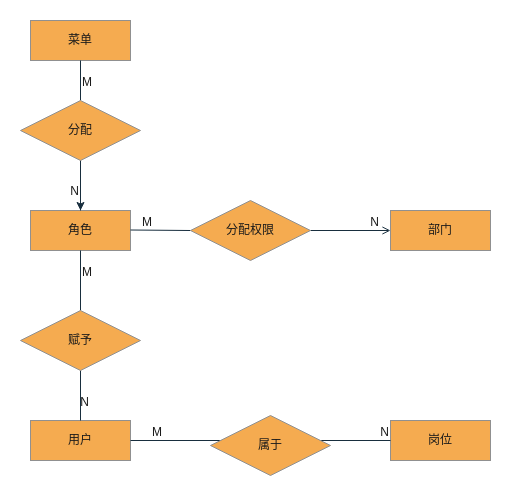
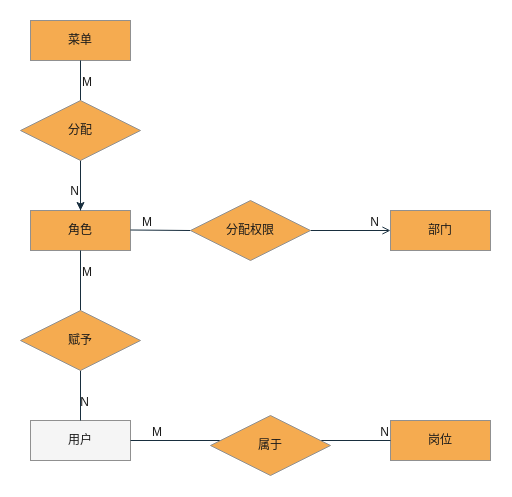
  <mxCell id="0" />
  <mxCell id="1" parent="0" />
  <mxCell id="2" value="&lt;p class=&quot;MsoNormal&quot;&gt;&lt;font face=&quot;宋体&quot;&gt;部门&lt;/font&gt;&lt;/p&gt;" style="whiteSpace=wrap;html=1;align=center;labelBackgroundColor=none;fillColor=#F5AB50;strokeColor=#909090;fontColor=#1A1A1A;" parent="1" vertex="1"><mxGeometry x="390" y="210" width="100" height="40" as="geometry" /></mxCell>
  <mxCell id="3" value="&lt;p class=&quot;MsoNormal&quot;&gt;&lt;font face=&quot;宋体&quot;&gt;角色&lt;/font&gt;&lt;/p&gt;" style="whiteSpace=wrap;html=1;align=center;labelBackgroundColor=none;fillColor=#F5AB50;strokeColor=#909090;fontColor=#1A1A1A;" parent="1" vertex="1"><mxGeometry x="30" y="210" width="100" height="40" as="geometry" /></mxCell>
  <mxCell id="4" value="" style="endArrow=open;html=1;rounded=0;entryX=0;entryY=0.5;entryDx=0;entryDy=0;labelBackgroundColor=none;strokeColor=#182E3E;fontColor=default;" parent="1" source="26" target="2" edge="1"><mxGeometry relative="1" as="geometry"><mxPoint x="130" y="229.5" as="sourcePoint" /><mxPoint x="260.314" y="229.843" as="targetPoint" /></mxGeometry></mxCell>
  <mxCell id="5" value="N" style="resizable=0;html=1;whiteSpace=wrap;align=right;verticalAlign=bottom;labelBackgroundColor=none;fillColor=#F5AB50;strokeColor=#909090;fontColor=#1A1A1A;" parent="4" connectable="0" vertex="1"><mxGeometry x="1" relative="1" as="geometry"><mxPoint x="-10" as="offset" /></mxGeometry></mxCell>
- <mxCell id="6" value="用户" style="whiteSpace=wrap;html=1;align=center;labelBackgroundColor=none;fillColor=#F5AB50;strokeColor=#909090;fontColor=#1A1A1A;" parent="1" vertex="1"><mxGeometry x="30" y="420" width="100" height="40" as="geometry" /></mxCell>
+ <mxCell id="6" value="用户" style="whiteSpace=wrap;html=1;align=center;labelBackgroundColor=none;fillColor=#f5f5f5;strokeColor=#909090;fontColor=#1A1A1A;" parent="1" vertex="1"><mxGeometry x="30" y="420" width="100" height="40" as="geometry" /></mxCell>
  <mxCell id="7" value="" style="endArrow=none;html=1;rounded=0;exitX=0.5;exitY=1;exitDx=0;exitDy=0;entryX=0.5;entryY=0;entryDx=0;entryDy=0;labelBackgroundColor=none;strokeColor=#182E3E;fontColor=default;" parent="1" source="11" target="6" edge="1"><mxGeometry relative="1" as="geometry"><mxPoint x="80" y="380" as="sourcePoint" /><mxPoint x="240" y="380" as="targetPoint" /></mxGeometry></mxCell>
  <mxCell id="8" value="N" style="resizable=0;html=1;whiteSpace=wrap;align=right;verticalAlign=bottom;labelBackgroundColor=none;fillColor=#F5AB50;strokeColor=#909090;fontColor=#1A1A1A;" parent="7" connectable="0" vertex="1"><mxGeometry x="1" relative="1" as="geometry"><mxPoint x="10" y="-10" as="offset" /></mxGeometry></mxCell>
  <mxCell id="9" value="" style="endArrow=none;html=1;rounded=0;exitX=0.5;exitY=1;exitDx=0;exitDy=0;entryX=0.5;entryY=0;entryDx=0;entryDy=0;labelBackgroundColor=none;strokeColor=#182E3E;fontColor=default;" parent="1" source="3" target="11" edge="1"><mxGeometry relative="1" as="geometry"><mxPoint x="80" y="290" as="sourcePoint" /><mxPoint x="80" y="470" as="targetPoint" /></mxGeometry></mxCell>
  <mxCell id="10" value="M" style="resizable=0;html=1;whiteSpace=wrap;align=left;verticalAlign=bottom;labelBackgroundColor=none;fillColor=#F5AB50;strokeColor=#909090;fontColor=#1A1A1A;" parent="9" connectable="0" vertex="1"><mxGeometry x="-1" relative="1" as="geometry"><mxPoint y="30" as="offset" /></mxGeometry></mxCell>
  <mxCell id="11" value="赋予" style="shape=rhombus;perimeter=rhombusPerimeter;whiteSpace=wrap;html=1;align=center;labelBackgroundColor=none;fillColor=#F5AB50;strokeColor=#909090;fontColor=#1A1A1A;" parent="1" vertex="1"><mxGeometry x="20" y="310" width="120" height="60" as="geometry" /></mxCell>
  <mxCell id="12" value="&lt;p class=&quot;MsoNormal&quot;&gt;&lt;font face=&quot;宋体&quot;&gt;岗位&lt;/font&gt;&lt;/p&gt;" style="whiteSpace=wrap;html=1;align=center;labelBackgroundColor=none;fillColor=#F5AB50;strokeColor=#909090;fontColor=#1A1A1A;" parent="1" vertex="1"><mxGeometry x="390" y="420" width="100" height="40" as="geometry" /></mxCell>
  <mxCell id="13" value="N" style="resizable=0;html=1;whiteSpace=wrap;align=right;verticalAlign=bottom;labelBackgroundColor=none;fillColor=#F5AB50;strokeColor=#909090;fontColor=#1A1A1A;" parent="1" connectable="0" vertex="1"><mxGeometry x="390" y="440" as="geometry" /></mxCell>
  <mxCell id="14" value="" style="endArrow=none;html=1;rounded=0;entryX=0;entryY=0.5;entryDx=0;entryDy=0;labelBackgroundColor=none;strokeColor=#182E3E;fontColor=default;" parent="1" target="12" edge="1"><mxGeometry relative="1" as="geometry"><mxPoint x="130" y="440" as="sourcePoint" /><mxPoint x="290" y="440" as="targetPoint" /></mxGeometry></mxCell>
  <mxCell id="15" value="M" style="resizable=0;html=1;whiteSpace=wrap;align=left;verticalAlign=bottom;labelBackgroundColor=none;fillColor=#F5AB50;strokeColor=#909090;fontColor=#1A1A1A;" parent="14" connectable="0" vertex="1"><mxGeometry x="-1" relative="1" as="geometry"><mxPoint x="20" as="offset" /></mxGeometry></mxCell>
  <mxCell id="16" value="属于" style="shape=rhombus;perimeter=rhombusPerimeter;whiteSpace=wrap;html=1;align=center;labelBackgroundColor=none;fillColor=#F5AB50;strokeColor=#909090;fontColor=#1A1A1A;" parent="1" vertex="1"><mxGeometry x="210" y="415" width="120" height="60" as="geometry" /></mxCell>
  <mxCell id="17" value="" style="endArrow=none;html=1;rounded=0;entryX=0.5;entryY=0;entryDx=0;entryDy=0;exitX=0.5;exitY=1;exitDx=0;exitDy=0;labelBackgroundColor=none;strokeColor=#182E3E;fontColor=default;" parent="1" source="23" target="3" edge="1"><mxGeometry relative="1" as="geometry"><mxPoint x="-10" y="130" as="sourcePoint" /><mxPoint x="150" y="130" as="targetPoint" /></mxGeometry></mxCell>
  <mxCell id="18" value="N" style="resizable=0;html=1;whiteSpace=wrap;align=right;verticalAlign=bottom;labelBackgroundColor=none;fillColor=#F5AB50;strokeColor=#909090;fontColor=#1A1A1A;" parent="17" connectable="0" vertex="1"><mxGeometry x="1" relative="1" as="geometry"><mxPoint y="-11" as="offset" /></mxGeometry></mxCell>
  <mxCell id="19" value="菜单" style="whiteSpace=wrap;html=1;align=center;labelBackgroundColor=none;fillColor=#F5AB50;strokeColor=#909090;fontColor=#1A1A1A;" parent="1" vertex="1"><mxGeometry x="30" y="20" width="100" height="40" as="geometry" /></mxCell>
  <mxCell id="20" value="" style="endArrow=none;html=1;rounded=0;entryX=0.5;entryY=0;entryDx=0;entryDy=0;exitX=0.5;exitY=1;exitDx=0;exitDy=0;labelBackgroundColor=none;strokeColor=#182E3E;fontColor=default;" parent="1" source="19" target="23" edge="1"><mxGeometry relative="1" as="geometry"><mxPoint x="80" y="60" as="sourcePoint" /><mxPoint x="80" y="210" as="targetPoint" /></mxGeometry></mxCell>
  <mxCell id="21" value="M" style="resizable=0;html=1;whiteSpace=wrap;align=left;verticalAlign=bottom;labelBackgroundColor=none;fillColor=#F5AB50;strokeColor=#909090;fontColor=#1A1A1A;" parent="20" connectable="0" vertex="1"><mxGeometry x="-1" relative="1" as="geometry"><mxPoint y="30" as="offset" /></mxGeometry></mxCell>
  <mxCell id="22" value="" style="edgeStyle=orthogonalEdgeStyle;rounded=0;orthogonalLoop=1;jettySize=auto;html=1;labelBackgroundColor=none;strokeColor=#182E3E;fontColor=default;" parent="1" source="23" target="3" edge="1"><mxGeometry relative="1" as="geometry" /></mxCell>
  <mxCell id="23" value="分配" style="shape=rhombus;perimeter=rhombusPerimeter;whiteSpace=wrap;html=1;align=center;labelBackgroundColor=none;fillColor=#F5AB50;strokeColor=#909090;fontColor=#1A1A1A;" parent="1" vertex="1"><mxGeometry x="20" y="100" width="120" height="60" as="geometry" /></mxCell>
  <mxCell id="24" value="" style="endArrow=none;html=1;rounded=0;entryX=0;entryY=0.5;entryDx=0;entryDy=0;labelBackgroundColor=none;strokeColor=#182E3E;fontColor=default;" parent="1" target="26" edge="1"><mxGeometry relative="1" as="geometry"><mxPoint x="130" y="229.5" as="sourcePoint" /><mxPoint x="430" y="230" as="targetPoint" /></mxGeometry></mxCell>
  <mxCell id="25" value="M" style="resizable=0;html=1;whiteSpace=wrap;align=left;verticalAlign=bottom;labelBackgroundColor=none;fillColor=#F5AB50;strokeColor=#909090;fontColor=#1A1A1A;" parent="24" connectable="0" vertex="1"><mxGeometry x="-1" relative="1" as="geometry"><mxPoint x="10" as="offset" /></mxGeometry></mxCell>
  <mxCell id="26" value="分配权限" style="shape=rhombus;perimeter=rhombusPerimeter;whiteSpace=wrap;html=1;align=center;labelBackgroundColor=none;fillColor=#F5AB50;strokeColor=#909090;fontColor=#1A1A1A;" parent="1" vertex="1"><mxGeometry x="190" y="200" width="120" height="60" as="geometry" /></mxCell>
